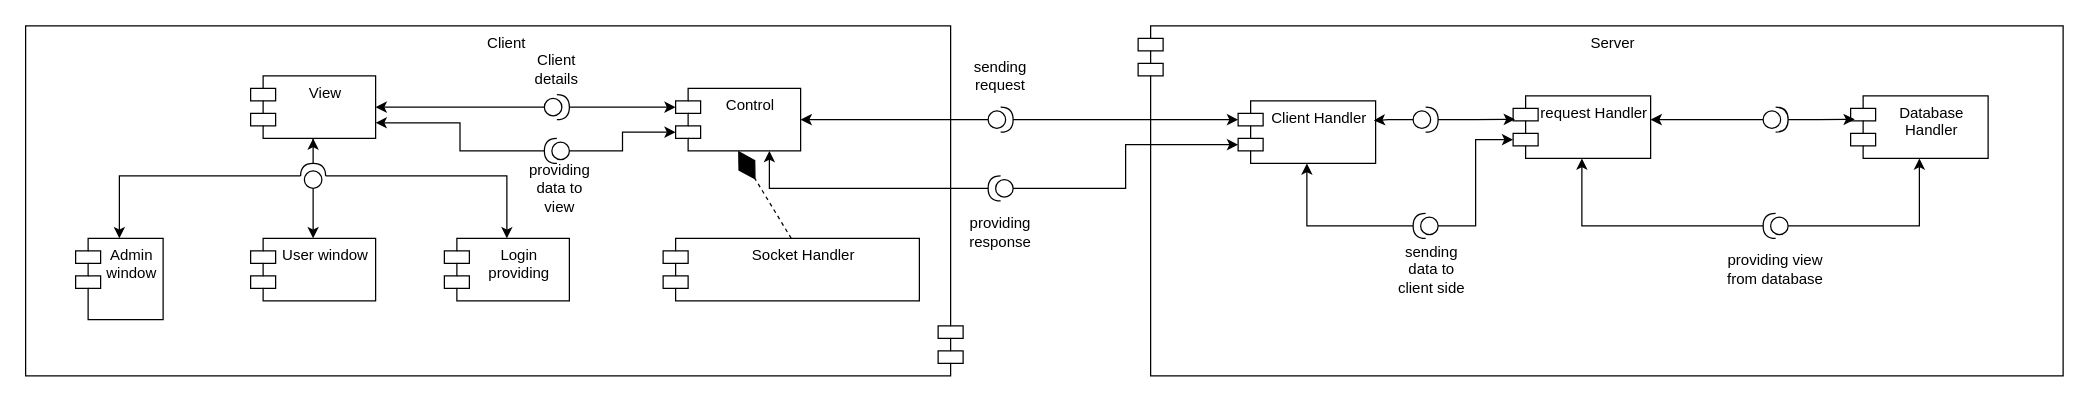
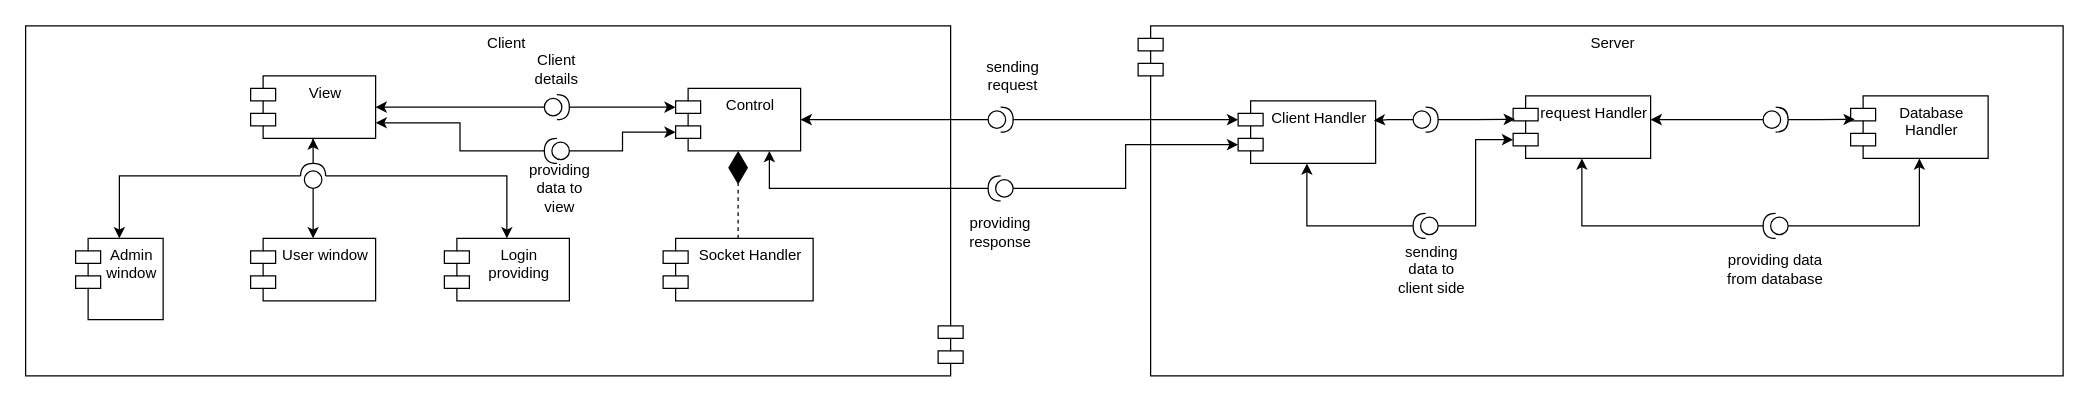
  <mxCell id="0" />
  <mxCell id="1" parent="0" />
  <mxCell id="2" value="Client" style="shape=module;align=left;spacingLeft=20;align=center;verticalAlign=top;whiteSpace=wrap;html=1;direction=west;" vertex="1" parent="1"><mxGeometry x="20" y="20" width="750" height="280" as="geometry" /></mxCell>
  <mxCell id="3" value="Admin window" style="shape=module;align=left;spacingLeft=20;align=center;verticalAlign=top;whiteSpace=wrap;html=1;" vertex="1" parent="1"><mxGeometry x="60" y="190" width="70" height="65" as="geometry" /></mxCell>
  <mxCell id="4" value="User window" style="shape=module;align=left;spacingLeft=20;align=center;verticalAlign=top;whiteSpace=wrap;html=1;" vertex="1" parent="1"><mxGeometry x="200" y="190" width="100" height="50" as="geometry" /></mxCell>
  <mxCell id="5" value="View" style="shape=module;align=left;spacingLeft=20;align=center;verticalAlign=top;whiteSpace=wrap;html=1;" vertex="1" parent="1"><mxGeometry x="200" y="60" width="100" height="50" as="geometry" /></mxCell>
- <mxCell id="6" value="Socket Handler" style="shape=module;align=left;spacingLeft=20;align=center;verticalAlign=top;whiteSpace=wrap;html=1;" vertex="1" parent="1"><mxGeometry x="530" y="190" width="205" height="50" as="geometry" /></mxCell>
+ <mxCell id="6" value="Socket Handler" style="shape=module;align=left;spacingLeft=20;align=center;verticalAlign=top;whiteSpace=wrap;html=1;" vertex="1" parent="1"><mxGeometry x="530" y="190" width="120" height="50" as="geometry" /></mxCell>
  <mxCell id="7" value="Control" style="shape=module;align=left;spacingLeft=20;align=center;verticalAlign=top;whiteSpace=wrap;html=1;" vertex="1" parent="1"><mxGeometry x="540" y="70" width="100" height="50" as="geometry" /></mxCell>
  <mxCell id="8" value="Login providing" style="shape=module;align=left;spacingLeft=20;align=center;verticalAlign=top;whiteSpace=wrap;html=1;" vertex="1" parent="1"><mxGeometry x="355" y="190" width="100" height="50" as="geometry" /></mxCell>
  <mxCell id="9" value="" style="edgeStyle=orthogonalEdgeStyle;rounded=0;orthogonalLoop=1;jettySize=auto;html=1;" edge="1" parent="1" source="13" target="5"><mxGeometry relative="1" as="geometry" /></mxCell>
  <mxCell id="10" value="" style="edgeStyle=orthogonalEdgeStyle;rounded=0;orthogonalLoop=1;jettySize=auto;html=1;" edge="1" parent="1" source="13" target="4"><mxGeometry relative="1" as="geometry" /></mxCell>
  <mxCell id="11" style="edgeStyle=orthogonalEdgeStyle;rounded=0;orthogonalLoop=1;jettySize=auto;html=1;entryX=0.5;entryY=0;entryDx=0;entryDy=0;" edge="1" parent="1" source="13" target="3"><mxGeometry relative="1" as="geometry" /></mxCell>
  <mxCell id="12" style="edgeStyle=orthogonalEdgeStyle;rounded=0;orthogonalLoop=1;jettySize=auto;html=1;" edge="1" parent="1" source="13" target="8"><mxGeometry relative="1" as="geometry" /></mxCell>
  <mxCell id="13" value="" style="shape=providedRequiredInterface;html=1;verticalLabelPosition=bottom;sketch=0;direction=north;" vertex="1" parent="1"><mxGeometry x="240" y="130" width="20" height="20" as="geometry" /></mxCell>
  <mxCell id="14" style="edgeStyle=orthogonalEdgeStyle;rounded=0;orthogonalLoop=1;jettySize=auto;html=1;exitX=0;exitY=0.5;exitDx=0;exitDy=0;exitPerimeter=0;entryX=1;entryY=0.5;entryDx=0;entryDy=0;" edge="1" parent="1" source="15" target="5"><mxGeometry relative="1" as="geometry" /></mxCell>
  <mxCell id="15" value="" style="shape=providedRequiredInterface;html=1;verticalLabelPosition=bottom;sketch=0;" vertex="1" parent="1"><mxGeometry x="435" y="75" width="20" height="20" as="geometry" /></mxCell>
  <mxCell id="16" style="edgeStyle=orthogonalEdgeStyle;rounded=0;orthogonalLoop=1;jettySize=auto;html=1;exitX=1;exitY=0.5;exitDx=0;exitDy=0;exitPerimeter=0;entryX=0;entryY=0;entryDx=0;entryDy=15;entryPerimeter=0;" edge="1" parent="1" source="15" target="7"><mxGeometry relative="1" as="geometry" /></mxCell>
  <mxCell id="17" value="" style="endArrow=diamondThin;endFill=1;endSize=24;html=1;rounded=0;entryX=0.5;entryY=1;entryDx=0;entryDy=0;exitX=0.5;exitY=0;exitDx=0;exitDy=0;dashed=1;" edge="1" parent="1" source="6" target="7"><mxGeometry width="160" relative="1" as="geometry"><mxPoint x="560" y="160" as="sourcePoint" /><mxPoint x="720" y="160" as="targetPoint" /></mxGeometry></mxCell>
  <mxCell id="18" style="edgeStyle=orthogonalEdgeStyle;rounded=0;orthogonalLoop=1;jettySize=auto;html=1;entryX=1;entryY=0.5;entryDx=0;entryDy=0;" edge="1" parent="1" source="19" target="7"><mxGeometry relative="1" as="geometry" /></mxCell>
  <mxCell id="19" value="" style="shape=providedRequiredInterface;html=1;verticalLabelPosition=bottom;sketch=0;" vertex="1" parent="1"><mxGeometry x="790" y="85" width="20" height="20" as="geometry" /></mxCell>
  <mxCell id="20" value="Server" style="shape=module;align=left;spacingLeft=20;align=center;verticalAlign=top;whiteSpace=wrap;html=1;" vertex="1" parent="1"><mxGeometry x="910" y="20" width="740" height="280" as="geometry" /></mxCell>
  <mxCell id="21" value="Client Handler" style="shape=module;align=left;spacingLeft=20;align=center;verticalAlign=top;whiteSpace=wrap;html=1;" vertex="1" parent="1"><mxGeometry x="990" y="80" width="110" height="50" as="geometry" /></mxCell>
  <mxCell id="22" value="request Handler" style="shape=module;align=left;spacingLeft=20;align=center;verticalAlign=top;whiteSpace=wrap;html=1;" vertex="1" parent="1"><mxGeometry x="1210" y="76" width="110" height="50" as="geometry" /></mxCell>
  <mxCell id="23" value="Database Handler" style="shape=module;align=left;spacingLeft=20;align=center;verticalAlign=top;whiteSpace=wrap;html=1;" vertex="1" parent="1"><mxGeometry x="1480" y="76" width="110" height="50" as="geometry" /></mxCell>
  <mxCell id="24" style="edgeStyle=orthogonalEdgeStyle;rounded=0;orthogonalLoop=1;jettySize=auto;html=1;exitX=1;exitY=0.5;exitDx=0;exitDy=0;exitPerimeter=0;entryX=0;entryY=0;entryDx=0;entryDy=15;entryPerimeter=0;" edge="1" parent="1" source="19" target="21"><mxGeometry relative="1" as="geometry" /></mxCell>
  <mxCell id="25" value="" style="shape=providedRequiredInterface;html=1;verticalLabelPosition=bottom;sketch=0;" vertex="1" parent="1"><mxGeometry x="1130" y="85" width="20" height="20" as="geometry" /></mxCell>
  <mxCell id="26" style="edgeStyle=orthogonalEdgeStyle;rounded=0;orthogonalLoop=1;jettySize=auto;html=1;entryX=0.013;entryY=0.375;entryDx=0;entryDy=0;entryPerimeter=0;" edge="1" parent="1" source="25" target="22"><mxGeometry relative="1" as="geometry" /></mxCell>
  <mxCell id="27" style="edgeStyle=orthogonalEdgeStyle;rounded=0;orthogonalLoop=1;jettySize=auto;html=1;entryX=0.987;entryY=0.314;entryDx=0;entryDy=0;entryPerimeter=0;" edge="1" parent="1" source="25" target="21"><mxGeometry relative="1" as="geometry" /></mxCell>
  <mxCell id="28" value="" style="shape=providedRequiredInterface;html=1;verticalLabelPosition=bottom;sketch=0;" vertex="1" parent="1"><mxGeometry x="1410" y="85" width="20" height="20" as="geometry" /></mxCell>
  <mxCell id="29" style="edgeStyle=orthogonalEdgeStyle;rounded=0;orthogonalLoop=1;jettySize=auto;html=1;entryX=1;entryY=0.38;entryDx=0;entryDy=0;entryPerimeter=0;" edge="1" parent="1" source="28" target="22"><mxGeometry relative="1" as="geometry" /></mxCell>
  <mxCell id="30" style="edgeStyle=orthogonalEdgeStyle;rounded=0;orthogonalLoop=1;jettySize=auto;html=1;exitX=1;exitY=0.5;exitDx=0;exitDy=0;exitPerimeter=0;entryX=0.03;entryY=0.375;entryDx=0;entryDy=0;entryPerimeter=0;" edge="1" parent="1" source="28" target="23"><mxGeometry relative="1" as="geometry" /></mxCell>
  <mxCell id="31" style="edgeStyle=orthogonalEdgeStyle;rounded=0;orthogonalLoop=1;jettySize=auto;html=1;entryX=0.5;entryY=1;entryDx=0;entryDy=0;" edge="1" parent="1" source="33" target="23"><mxGeometry relative="1" as="geometry" /></mxCell>
  <mxCell id="32" style="edgeStyle=orthogonalEdgeStyle;rounded=0;orthogonalLoop=1;jettySize=auto;html=1;exitX=1;exitY=0.5;exitDx=0;exitDy=0;exitPerimeter=0;entryX=0.5;entryY=1;entryDx=0;entryDy=0;" edge="1" parent="1" source="33" target="22"><mxGeometry relative="1" as="geometry" /></mxCell>
  <mxCell id="33" value="" style="shape=providedRequiredInterface;html=1;verticalLabelPosition=bottom;sketch=0;direction=west;" vertex="1" parent="1"><mxGeometry x="1410" y="170" width="20" height="20" as="geometry" /></mxCell>
  <mxCell id="34" style="edgeStyle=orthogonalEdgeStyle;rounded=0;orthogonalLoop=1;jettySize=auto;html=1;entryX=0.5;entryY=1;entryDx=0;entryDy=0;" edge="1" parent="1" source="35" target="21"><mxGeometry relative="1" as="geometry" /></mxCell>
  <mxCell id="35" value="" style="shape=providedRequiredInterface;html=1;verticalLabelPosition=bottom;sketch=0;direction=west;" vertex="1" parent="1"><mxGeometry x="1130" y="170" width="20" height="20" as="geometry" /></mxCell>
  <mxCell id="36" style="edgeStyle=orthogonalEdgeStyle;rounded=0;orthogonalLoop=1;jettySize=auto;html=1;entryX=0.75;entryY=1;entryDx=0;entryDy=0;" edge="1" parent="1" source="37" target="7"><mxGeometry relative="1" as="geometry" /></mxCell>
  <mxCell id="37" value="" style="shape=providedRequiredInterface;html=1;verticalLabelPosition=bottom;sketch=0;direction=west;" vertex="1" parent="1"><mxGeometry x="790" y="140" width="20" height="20" as="geometry" /></mxCell>
  <mxCell id="38" style="edgeStyle=orthogonalEdgeStyle;rounded=0;orthogonalLoop=1;jettySize=auto;html=1;entryX=0;entryY=0;entryDx=0;entryDy=35;entryPerimeter=0;" edge="1" parent="1" source="37" target="21"><mxGeometry relative="1" as="geometry" /></mxCell>
  <mxCell id="39" style="edgeStyle=orthogonalEdgeStyle;rounded=0;orthogonalLoop=1;jettySize=auto;html=1;exitX=1;exitY=0.5;exitDx=0;exitDy=0;exitPerimeter=0;entryX=1;entryY=0.75;entryDx=0;entryDy=0;" edge="1" parent="1" source="40" target="5"><mxGeometry relative="1" as="geometry" /></mxCell>
  <mxCell id="40" value="" style="shape=providedRequiredInterface;html=1;verticalLabelPosition=bottom;sketch=0;direction=west;" vertex="1" parent="1"><mxGeometry x="435" y="110" width="20" height="20" as="geometry" /></mxCell>
  <mxCell id="41" style="edgeStyle=orthogonalEdgeStyle;rounded=0;orthogonalLoop=1;jettySize=auto;html=1;entryX=0;entryY=0;entryDx=0;entryDy=35;entryPerimeter=0;" edge="1" parent="1" source="40" target="7"><mxGeometry relative="1" as="geometry" /></mxCell>
  <mxCell id="42" value="Client details" style="text;html=1;align=center;verticalAlign=middle;whiteSpace=wrap;rounded=0;" vertex="1" parent="1"><mxGeometry x="415" y="40" width="60" height="30" as="geometry" /></mxCell>
- <mxCell id="43" value="sending request" style="text;html=1;align=center;verticalAlign=middle;whiteSpace=wrap;rounded=0;" vertex="1" parent="1"><mxGeometry x="770" y="45" width="60" height="30" as="geometry" /></mxCell>
+ <mxCell id="43" value="sending request" style="text;html=1;align=center;verticalAlign=middle;whiteSpace=wrap;rounded=0;" vertex="1" parent="1"><mxGeometry x="780" y="45" width="60" height="30" as="geometry" /></mxCell>
  <mxCell id="44" value="providing response" style="text;html=1;align=center;verticalAlign=middle;whiteSpace=wrap;rounded=0;" vertex="1" parent="1"><mxGeometry x="770" y="170" width="60" height="30" as="geometry" /></mxCell>
  <mxCell id="45" style="edgeStyle=orthogonalEdgeStyle;rounded=0;orthogonalLoop=1;jettySize=auto;html=1;entryX=0;entryY=0;entryDx=0;entryDy=35;entryPerimeter=0;" edge="1" parent="1" source="35" target="22"><mxGeometry relative="1" as="geometry" /></mxCell>
- <mxCell id="46" value="providing view from database" style="text;html=1;align=center;verticalAlign=middle;whiteSpace=wrap;rounded=0;" vertex="1" parent="1"><mxGeometry x="1380" y="200" width="80" height="30" as="geometry" /></mxCell>
+ <mxCell id="46" value="providing data from database" style="text;html=1;align=center;verticalAlign=middle;whiteSpace=wrap;rounded=0;" vertex="1" parent="1"><mxGeometry x="1380" y="200" width="80" height="30" as="geometry" /></mxCell>
  <mxCell id="47" value="sending data to client side" style="text;html=1;align=center;verticalAlign=middle;whiteSpace=wrap;rounded=0;" vertex="1" parent="1"><mxGeometry x="1110" y="200" width="70" height="30" as="geometry" /></mxCell>
  <mxCell id="48" value="providing data to view" style="text;html=1;align=center;verticalAlign=middle;whiteSpace=wrap;rounded=0;" vertex="1" parent="1"><mxGeometry x="415" y="135" width="65" height="30" as="geometry" /></mxCell>
